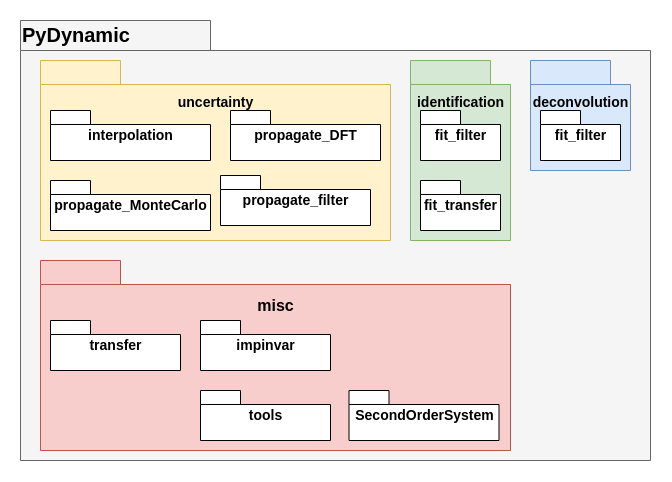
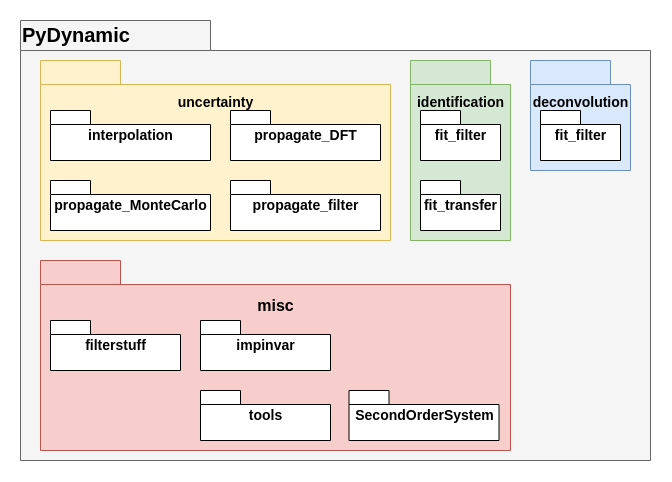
  <mxCell id="0" />
  <mxCell id="1" parent="0" />
  <mxCell id="2" value="" style="group" vertex="1" connectable="0" parent="1"><mxGeometry x="20" y="20" width="630" height="440" as="geometry" /></mxCell>
  <mxCell id="3" value="" style="shape=folder;fontStyle=1;spacingTop=10;tabWidth=190;tabHeight=30;tabPosition=left;html=1;rounded=0;shadow=0;comic=0;labelBackgroundColor=none;strokeWidth=1;fillColor=#f5f5f5;fontFamily=Helvetica;fontSize=14;align=center;strokeColor=#666666;fontColor=#333333;" parent="2" vertex="1"><mxGeometry x="0.01" width="629.99" height="440" as="geometry" /></mxCell>
  <mxCell id="4" value="PyDynamic" style="text;html=1;align=left;verticalAlign=top;spacingTop=-4;fontSize=20;fontFamily=Helvetica;fontStyle=1" parent="2" vertex="1"><mxGeometry width="190" height="30" as="geometry" /></mxCell>
  <mxCell id="5" value="" style="group" vertex="1" connectable="0" parent="2"><mxGeometry x="510" y="40" width="100" height="110" as="geometry" /></mxCell>
  <mxCell id="6" value="&lt;font style=&quot;font-size: 14px;&quot;&gt;&lt;br style=&quot;font-size: 14px;&quot;&gt;deconvolution&lt;/font&gt;" style="shape=folder;fontStyle=1;spacingTop=10;tabWidth=80;tabHeight=24;tabPosition=left;html=1;rounded=0;shadow=0;comic=0;labelBackgroundColor=none;strokeWidth=1;fontFamily=Helvetica;fontSize=14;align=center;verticalAlign=top;fillColor=#dae8fc;strokeColor=#6c8ebf;" parent="5" vertex="1"><mxGeometry width="100" height="110" as="geometry" /></mxCell>
  <mxCell id="7" value="&lt;font style=&quot;font-size: 14px;&quot;&gt;fit_filter&lt;/font&gt;" style="shape=folder;fontStyle=1;spacingTop=10;tabWidth=40;tabHeight=14;tabPosition=left;html=1;rounded=0;shadow=0;comic=0;labelBackgroundColor=none;strokeWidth=1;fontFamily=Helvetica;fontSize=14;align=center;verticalAlign=top;" parent="5" vertex="1"><mxGeometry x="10" y="49.998" width="80" height="50" as="geometry" /></mxCell>
  <mxCell id="8" value="" style="group" vertex="1" connectable="0" parent="2"><mxGeometry x="390" y="40" width="100" height="180" as="geometry" /></mxCell>
  <mxCell id="9" value="&lt;br style=&quot;font-size: 14px;&quot;&gt;identification" style="shape=folder;fontStyle=1;spacingTop=10;tabWidth=80;tabHeight=24;tabPosition=left;html=1;rounded=0;shadow=0;comic=0;labelBackgroundColor=none;strokeWidth=1;fontFamily=Helvetica;fontSize=14;align=center;verticalAlign=top;fillColor=#d5e8d4;strokeColor=#82b366;" vertex="1" parent="8"><mxGeometry width="100" height="180" as="geometry" /></mxCell>
  <mxCell id="10" value="fit_transfer" style="shape=folder;fontStyle=1;spacingTop=10;tabWidth=40;tabHeight=14;tabPosition=left;html=1;rounded=0;shadow=0;comic=0;labelBackgroundColor=none;strokeWidth=1;fontFamily=Helvetica;fontSize=14;align=center;verticalAlign=top;" vertex="1" parent="8"><mxGeometry x="10" y="119.995" width="80" height="50" as="geometry" /></mxCell>
  <mxCell id="11" value="fit_filter" style="shape=folder;fontStyle=1;spacingTop=10;tabWidth=40;tabHeight=14;tabPosition=left;html=1;rounded=0;shadow=0;comic=0;labelBackgroundColor=none;strokeWidth=1;fontFamily=Helvetica;fontSize=14;align=center;verticalAlign=top;" vertex="1" parent="8"><mxGeometry x="10" y="49.995" width="80" height="50" as="geometry" /></mxCell>
  <mxCell id="12" value="" style="group" vertex="1" connectable="0" parent="2"><mxGeometry x="20" y="40" width="350" height="180" as="geometry" /></mxCell>
  <mxCell id="13" value="&lt;br style=&quot;font-size: 14px;&quot;&gt;uncertainty" style="shape=folder;fontStyle=1;spacingTop=10;tabWidth=80;tabHeight=24;tabPosition=left;html=1;rounded=0;shadow=0;comic=0;labelBackgroundColor=none;strokeWidth=1;fontFamily=Helvetica;fontSize=14;align=center;verticalAlign=top;fillColor=#fff2cc;strokeColor=#d6b656;" vertex="1" parent="12"><mxGeometry width="350" height="180" as="geometry" /></mxCell>
  <mxCell id="14" value="interpolation" style="shape=folder;fontStyle=1;spacingTop=10;tabWidth=40;tabHeight=14;tabPosition=left;html=1;rounded=0;shadow=0;comic=0;labelBackgroundColor=none;strokeWidth=1;fontFamily=Helvetica;fontSize=14;align=center;verticalAlign=top;" vertex="1" parent="12"><mxGeometry x="10" y="49.995" width="160" height="50" as="geometry" /></mxCell>
  <mxCell id="15" value="propagate_DFT" style="shape=folder;fontStyle=1;spacingTop=10;tabWidth=40;tabHeight=14;tabPosition=left;html=1;rounded=0;shadow=0;comic=0;labelBackgroundColor=none;strokeWidth=1;fontFamily=Helvetica;fontSize=14;align=center;verticalAlign=top;" vertex="1" parent="12"><mxGeometry x="190" y="49.995" width="150" height="50" as="geometry" /></mxCell>
- <mxCell id="16" value="propagate_filter" style="shape=folder;fontStyle=1;spacingTop=10;tabWidth=40;tabHeight=14;tabPosition=left;html=1;rounded=0;shadow=0;comic=0;labelBackgroundColor=none;strokeWidth=1;fontFamily=Helvetica;fontSize=14;align=center;verticalAlign=top;" vertex="1" parent="12"><mxGeometry x="180" y="114.995" width="150" height="50" as="geometry" /></mxCell>
+ <mxCell id="16" value="propagate_filter" style="shape=folder;fontStyle=1;spacingTop=10;tabWidth=40;tabHeight=14;tabPosition=left;html=1;rounded=0;shadow=0;comic=0;labelBackgroundColor=none;strokeWidth=1;fontFamily=Helvetica;fontSize=14;align=center;verticalAlign=top;" vertex="1" parent="12"><mxGeometry x="190" y="119.995" width="150" height="50" as="geometry" /></mxCell>
  <mxCell id="17" value="propagate_MonteCarlo" style="shape=folder;fontStyle=1;spacingTop=10;tabWidth=40;tabHeight=14;tabPosition=left;html=1;rounded=0;shadow=0;comic=0;labelBackgroundColor=none;strokeWidth=1;fontFamily=Helvetica;fontSize=14;align=center;verticalAlign=top;" vertex="1" parent="12"><mxGeometry x="10" y="119.995" width="160" height="50" as="geometry" /></mxCell>
  <mxCell id="18" value="" style="group" vertex="1" connectable="0" parent="2"><mxGeometry x="20" y="240" width="470" height="190" as="geometry" /></mxCell>
  <mxCell id="19" value="&lt;br style=&quot;font-size: 16px;&quot;&gt;misc" style="shape=folder;fontStyle=1;spacingTop=10;tabWidth=80;tabHeight=24;tabPosition=left;html=1;rounded=0;shadow=0;comic=0;labelBackgroundColor=none;strokeWidth=1;fontFamily=Helvetica;fontSize=16;align=center;verticalAlign=top;fillColor=#f8cecc;strokeColor=#b85450;" vertex="1" parent="18"><mxGeometry width="470" height="190" as="geometry" /></mxCell>
- <mxCell id="20" value="transfer" style="shape=folder;fontStyle=1;spacingTop=10;tabWidth=40;tabHeight=14;tabPosition=left;html=1;rounded=0;shadow=0;comic=0;labelBackgroundColor=none;strokeWidth=1;fontFamily=Helvetica;fontSize=14;align=center;verticalAlign=top;" vertex="1" parent="18"><mxGeometry x="10.004" y="60.001" width="130" height="50" as="geometry" /></mxCell>
+ <mxCell id="20" value="filterstuff" style="shape=folder;fontStyle=1;spacingTop=10;tabWidth=40;tabHeight=14;tabPosition=left;html=1;rounded=0;shadow=0;comic=0;labelBackgroundColor=none;strokeWidth=1;fontFamily=Helvetica;fontSize=14;align=center;verticalAlign=top;" vertex="1" parent="18"><mxGeometry x="10.004" y="60.001" width="130" height="50" as="geometry" /></mxCell>
  <mxCell id="21" value="impinvar" style="shape=folder;fontStyle=1;spacingTop=10;tabWidth=40;tabHeight=14;tabPosition=left;html=1;rounded=0;shadow=0;comic=0;labelBackgroundColor=none;strokeWidth=1;fontFamily=Helvetica;fontSize=14;align=center;verticalAlign=top;" vertex="1" parent="18"><mxGeometry x="160" y="59.998" width="130" height="50" as="geometry" /></mxCell>
  <mxCell id="22" value="tools" style="shape=folder;fontStyle=1;spacingTop=10;tabWidth=40;tabHeight=14;tabPosition=left;html=1;rounded=0;shadow=0;comic=0;labelBackgroundColor=none;strokeWidth=1;fontFamily=Helvetica;fontSize=14;align=center;verticalAlign=top;" vertex="1" parent="18"><mxGeometry x="160" y="129.998" width="130" height="50" as="geometry" /></mxCell>
  <mxCell id="23" value="SecondOrderSystem" style="shape=folder;fontStyle=1;spacingTop=10;tabWidth=40;tabHeight=14;tabPosition=left;html=1;rounded=0;shadow=0;comic=0;labelBackgroundColor=none;strokeWidth=1;fontFamily=Helvetica;fontSize=14;align=center;verticalAlign=top;" vertex="1" parent="18"><mxGeometry x="308.5" y="129.998" width="150" height="50" as="geometry" /></mxCell>
  <mxCell id="24" value="" style="group" vertex="1" connectable="0" parent="1"><mxGeometry x="40" y="260" width="540" height="190" as="geometry" /></mxCell>
